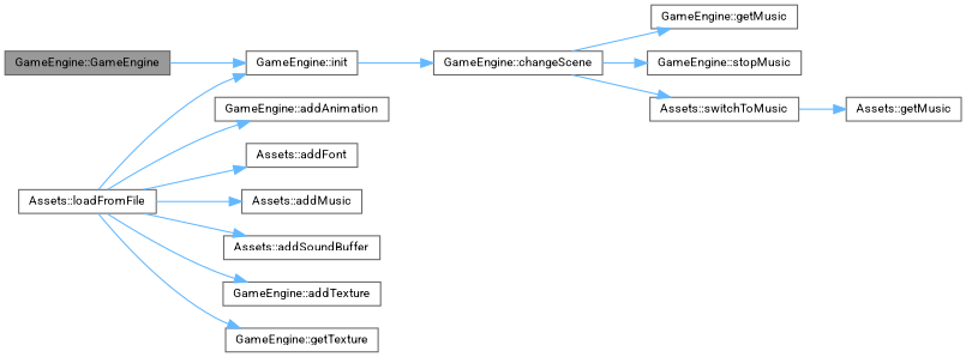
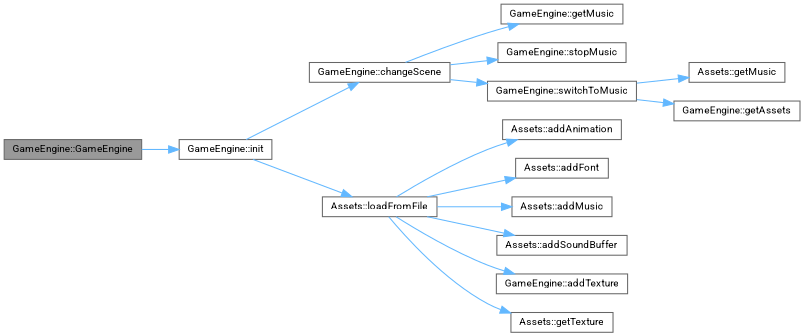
  digraph {
    fontname=Roboto
    rankdir=LR
    node [color=grey40 fillcolor=white fontname=Roboto fontsize=10 shape=box style=filled]
    edge [color=steelblue1 fontname=Roboto fontsize=10 labelfontname=Helvetica labelfontsize=10 style=solid]
    n1 [color=gray40 fillcolor=grey60 fontcolor=black height=0.2 label="GameEngine::GameEngine" width=0.4]
    n2 [height=0.2 label="GameEngine::init" width=0.4]
    n3 [height=0.2 label="GameEngine::changeScene" width=0.4]
    n4 [height=0.2 label="Assets::loadFromFile" width=0.4]
    n5 [height=0.2 label="GameEngine::getMusic" width=0.4]
    n6 [height=0.2 label="GameEngine::stopMusic" width=0.4]
-   n7 [height=0.2 label="Assets::switchToMusic" width=0.4]
-   n8 [height=0.2 label="GameEngine::addAnimation" width=0.4]
+   n7 [height=0.2 label="GameEngine::switchToMusic" width=0.4]
+   n8 [height=0.2 label="Assets::addAnimation" width=0.4]
    n9 [height=0.2 label="Assets::addFont" width=0.4]
    n10 [height=0.2 label="Assets::addMusic" width=0.4]
    n11 [height=0.2 label="Assets::addSoundBuffer" width=0.4]
    n12 [height=0.2 label="GameEngine::addTexture" width=0.4]
-   n13 [height=0.2 label="GameEngine::getTexture" width=0.4]
+   n13 [height=0.2 label="Assets::getTexture" width=0.4]
    n14 [height=0.2 label="Assets::getMusic" width=0.4]
+   n15 [height=0.2 label="GameEngine::getAssets" width=0.4]
    n1 -> n2
    n2 -> n3
-   n4 -> n2
+   n2 -> n4
    n3 -> n5
    n3 -> n6
    n3 -> n7
    n4 -> n8
    n4 -> n9
    n4 -> n10
    n4 -> n11
    n4 -> n12
    n4 -> n13
    n7 -> n14
+   n7 -> n15
  }
